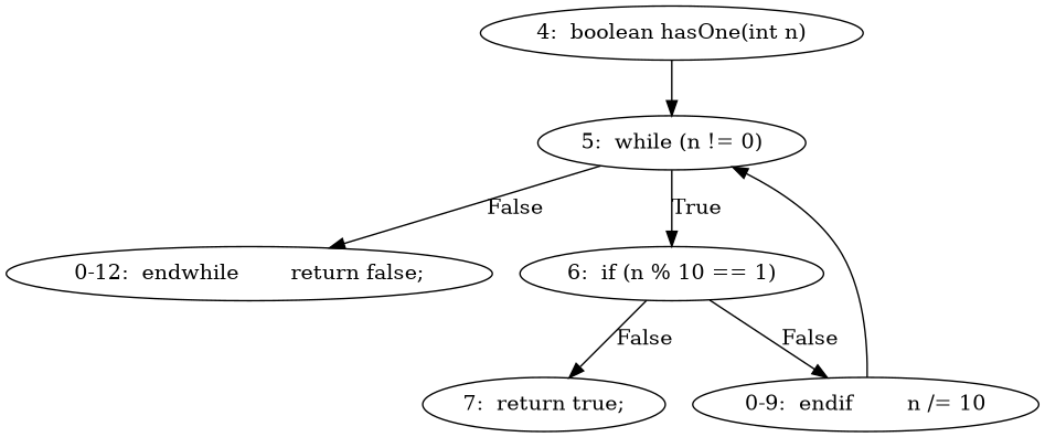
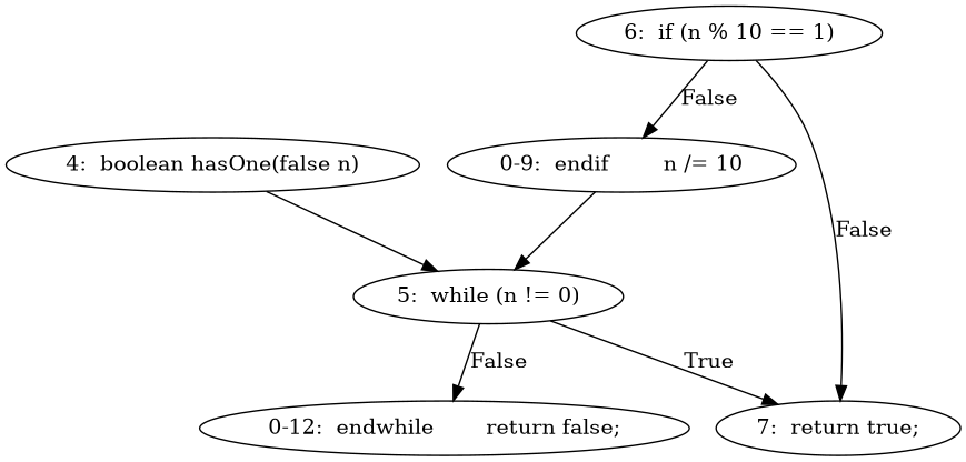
  digraph {
-   n1 [label="4:  boolean hasOne(int n)"]
+   n1 [label="4:  boolean hasOne(false n)"]
    n2 [label="5:  while (n != 0)"]
    n3 [label="0-12:  endwhile	return false;"]
    n4 [label="6:  if (n % 10 == 1)"]
    n5 [label="7:  return true;"]
    n6 [label="0-9:  endif	n /= 10"]
    n1 -> n2
    n2 -> n3 [label=False]
-   n2 -> n4 [label=True]
+   n2 -> n5 [label=True]
    n4 -> n5 [label=False]
    n4 -> n6 [label=False]
    n6 -> n2
  }
